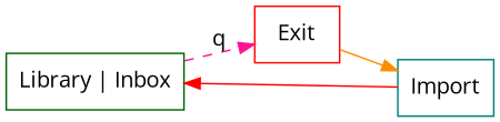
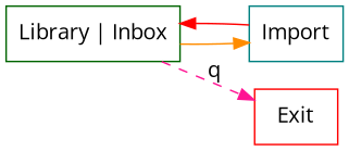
  digraph {
    fontname="Open Sans"
    rankdir=LR
    node [fontname="Open Sans" shape=box]
    edge [fontname="Open Sans"]
    n1 [color=darkgreen label="Library | Inbox"]
    Import [color=teal]
    Exit [color=red]
-   Exit -> Import [color=darkorange]
+   n1 -> Import [color=darkorange]
    n1 -> Exit [color=deeppink label=q style=dashed]
    Import -> n1 [color=red]
  }
